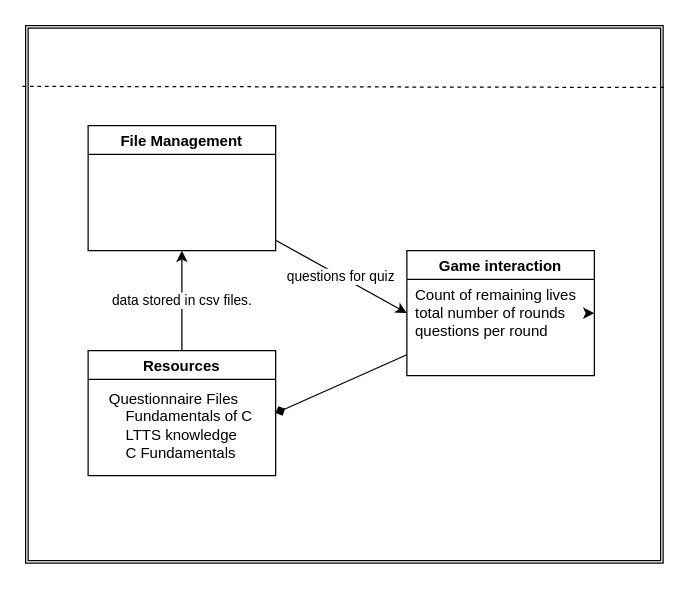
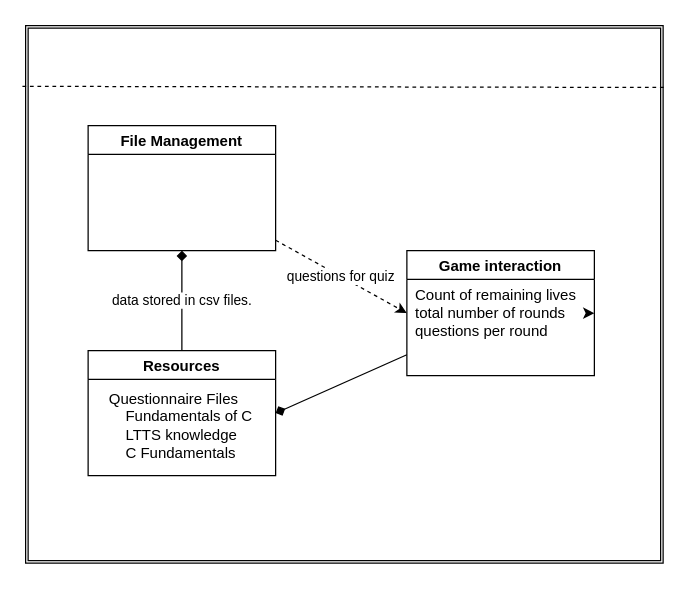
  <mxCell id="0" />
  <mxCell id="1" parent="0" />
  <mxCell id="2" value="" style="shape=ext;double=1;rounded=0;whiteSpace=wrap;html=1;" vertex="1" parent="1"><mxGeometry x="20" y="20" width="510" height="430" as="geometry" /></mxCell>
- <mxCell id="3" value="questions for quiz" style="rounded=0;orthogonalLoop=1;jettySize=auto;html=1;entryX=0;entryY=0.5;entryDx=0;entryDy=0;" edge="1" parent="1" source="4" target="6"><mxGeometry relative="1" as="geometry" /></mxCell>
+ <mxCell id="3" value="questions for quiz" style="rounded=0;orthogonalLoop=1;jettySize=auto;html=1;entryX=0;entryY=0.5;entryDx=0;entryDy=0;dashed=1;" edge="1" parent="1" source="4" target="6"><mxGeometry relative="1" as="geometry" /></mxCell>
  <mxCell id="4" value="File Management" style="swimlane;startSize=23;" vertex="1" parent="1"><mxGeometry x="70" y="100" width="150" height="100" as="geometry" /></mxCell>
  <mxCell id="5" style="edgeStyle=none;rounded=0;orthogonalLoop=1;jettySize=auto;html=1;entryX=1;entryY=0.5;entryDx=0;entryDy=0;endArrow=diamond;" edge="1" parent="1" source="6" target="8"><mxGeometry relative="1" as="geometry" /></mxCell>
  <mxCell id="6" value="Game interaction" style="swimlane;startSize=23;" vertex="1" parent="1"><mxGeometry x="325" y="200" width="150" height="100" as="geometry" /></mxCell>
- <mxCell id="7" value="data stored in csv files." style="edgeStyle=none;rounded=0;orthogonalLoop=1;jettySize=auto;html=1;entryX=0.5;entryY=1;entryDx=0;entryDy=0;" edge="1" parent="1" source="8" target="4"><mxGeometry relative="1" as="geometry"><Array as="points"><mxPoint x="145" y="240" /></Array></mxGeometry></mxCell>
+ <mxCell id="7" value="data stored in csv files." style="edgeStyle=none;rounded=0;orthogonalLoop=1;jettySize=auto;html=1;entryX=0.5;entryY=1;entryDx=0;entryDy=0;endArrow=diamond;" edge="1" parent="1" source="8" target="4"><mxGeometry relative="1" as="geometry"><Array as="points"><mxPoint x="145" y="240" /></Array></mxGeometry></mxCell>
  <mxCell id="8" value="Resources" style="swimlane;startSize=23;" vertex="1" parent="1"><mxGeometry x="70" y="280" width="150" height="100" as="geometry" /></mxCell>
  <mxCell id="9" value="Questionnaire Files&lt;br&gt;&amp;nbsp; &amp;nbsp; Fundamentals of C&lt;br&gt;&amp;nbsp; &amp;nbsp; LTTS knowledge&lt;br&gt;&amp;nbsp; &amp;nbsp; C Fundamentals" style="text;html=1;strokeColor=none;fillColor=none;align=left;verticalAlign=middle;whiteSpace=wrap;rounded=0;" vertex="1" parent="1"><mxGeometry x="85" y="310" width="120" height="60" as="geometry" /></mxCell>
  <mxCell id="10" style="edgeStyle=none;rounded=0;orthogonalLoop=1;jettySize=auto;html=1;" edge="1" parent="1" source="11" target="6"><mxGeometry relative="1" as="geometry" /></mxCell>
  <mxCell id="11" value="Count of remaining lives&lt;br&gt;total number of rounds&lt;br&gt;questions per round" style="text;html=1;strokeColor=none;fillColor=none;align=left;verticalAlign=middle;whiteSpace=wrap;rounded=0;" vertex="1" parent="1"><mxGeometry x="330" y="210" width="140" height="80" as="geometry" /></mxCell>
  <mxCell id="12" value="" style="endArrow=none;dashed=1;html=1;entryX=1.001;entryY=0.115;entryDx=0;entryDy=0;entryPerimeter=0;exitX=-0.005;exitY=0.113;exitDx=0;exitDy=0;exitPerimeter=0;" edge="1" parent="1" source="2" target="2"><mxGeometry width="50" height="50" relative="1" as="geometry"><mxPoint x="270" y="290" as="sourcePoint" /><mxPoint x="290" y="260" as="targetPoint" /></mxGeometry></mxCell>
